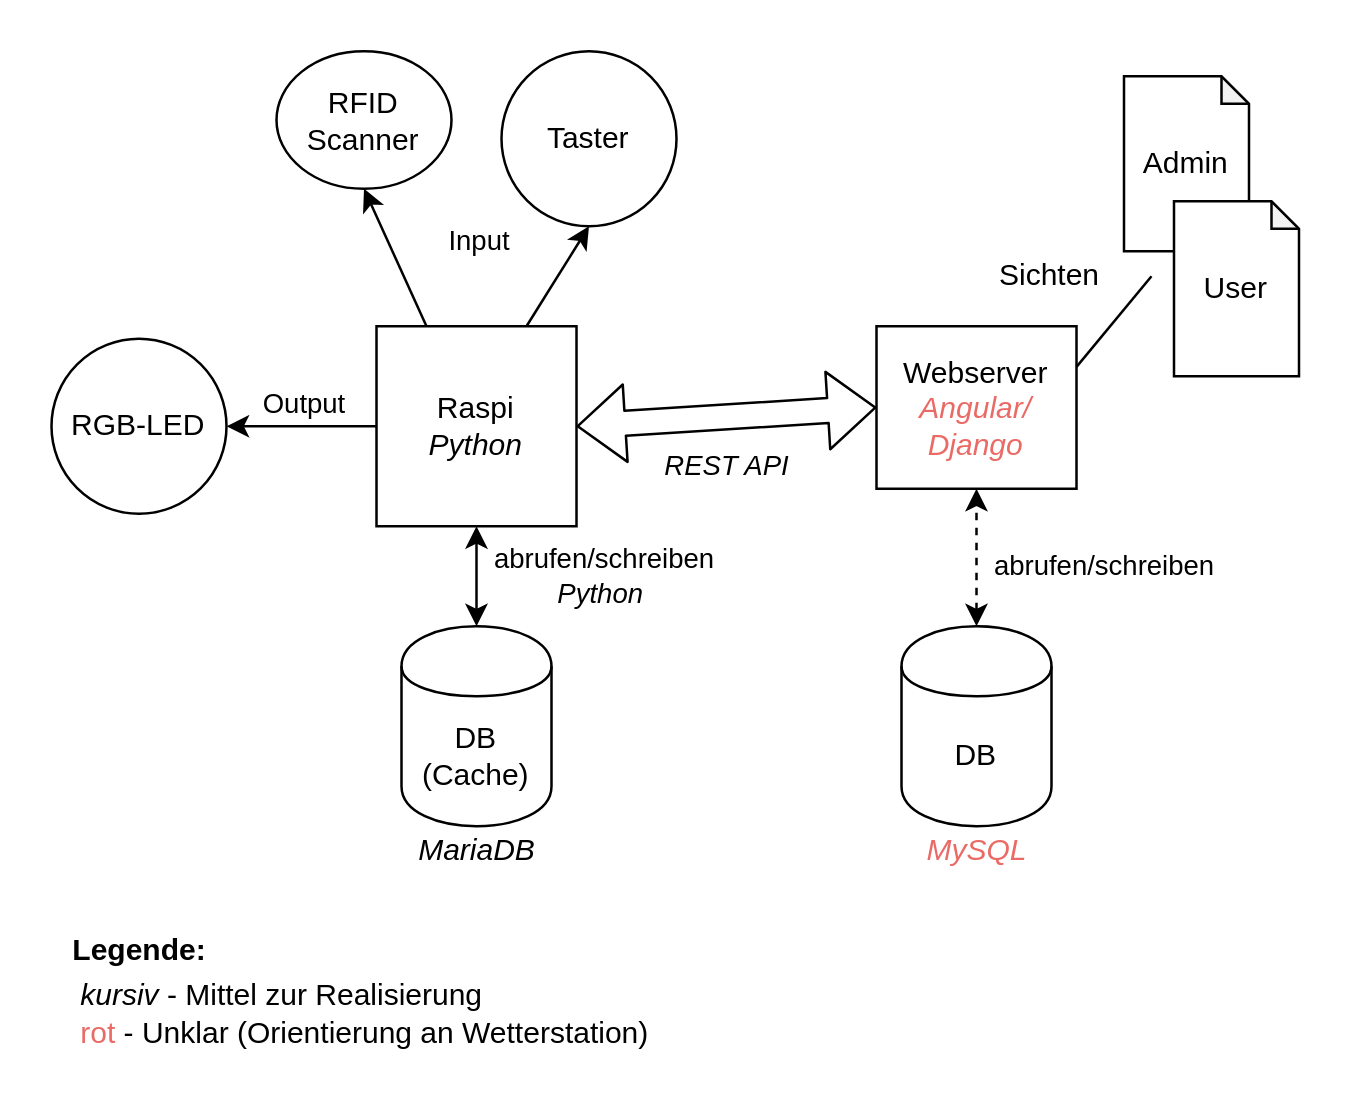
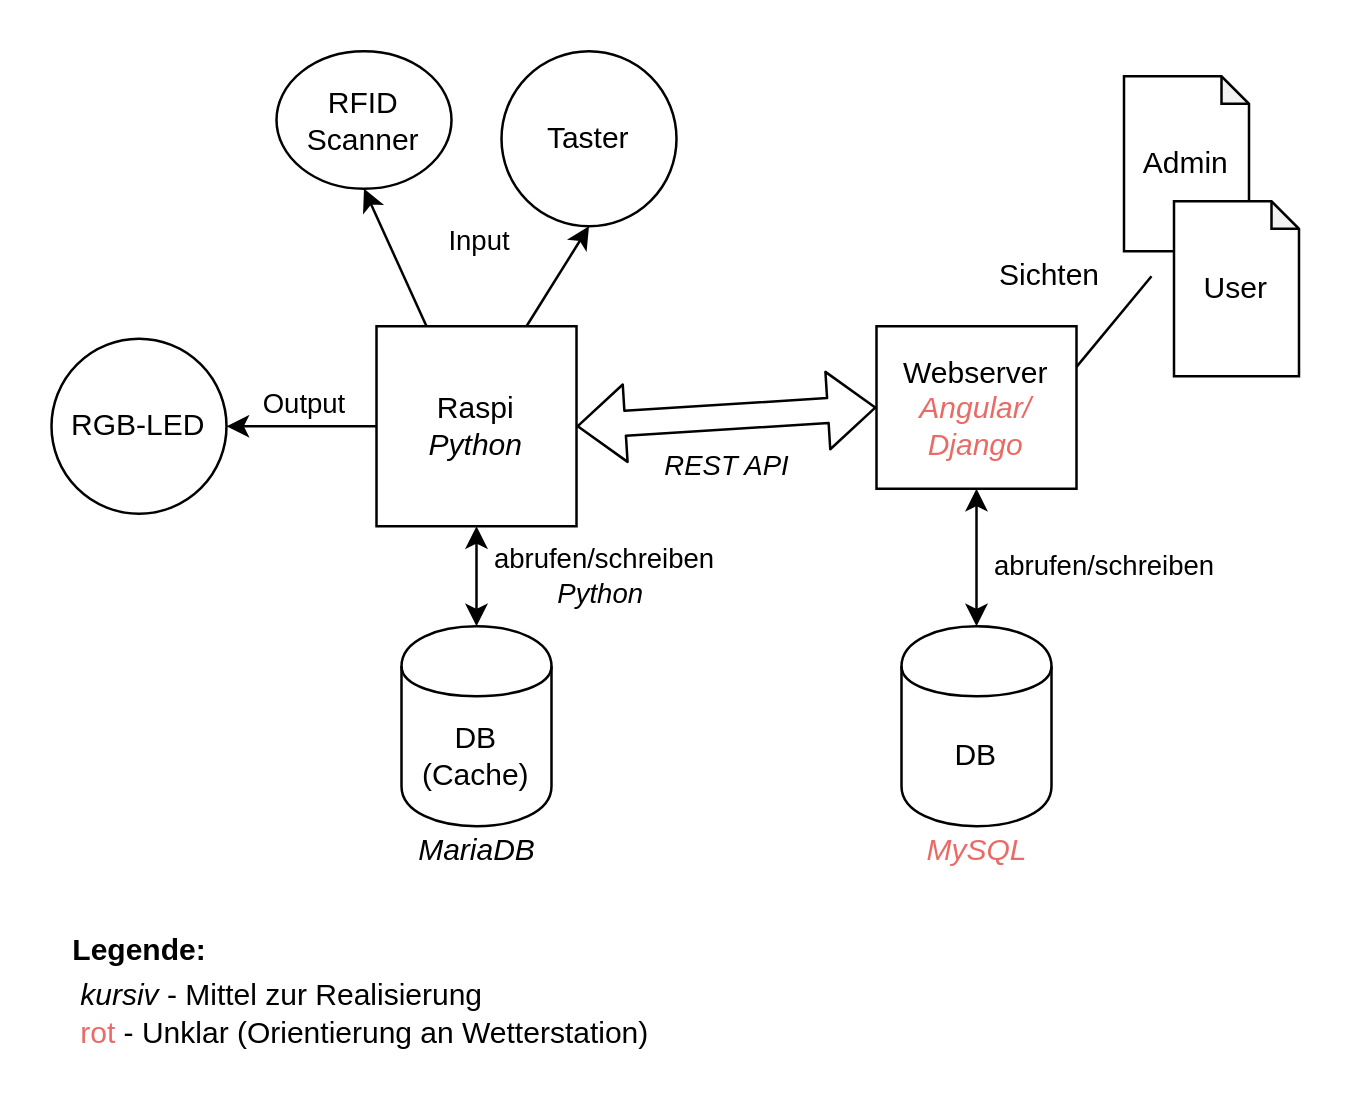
  <mxCell id="0" />
  <mxCell id="1" parent="0" />
  <mxCell id="2" value="Raspi&lt;i&gt;&lt;br&gt;Python&lt;/i&gt;" style="whiteSpace=wrap;html=1;aspect=fixed;" parent="1" vertex="1"><mxGeometry x="150" y="130" width="80" height="80" as="geometry" /></mxCell>
  <mxCell id="3" value="Webserver&lt;br&gt;&lt;i&gt;&lt;font color=&quot;#ea6b66&quot;&gt;Angular/&lt;br&gt;Django&lt;br&gt;&lt;/font&gt;&lt;/i&gt;" style="whiteSpace=wrap;html=1;aspect=fixed;" parent="1" vertex="1"><mxGeometry x="350" y="130" width="80" height="65" as="geometry" /></mxCell>
  <mxCell id="4" value="" style="shape=flexArrow;endArrow=classic;startArrow=classic;html=1;exitX=1;exitY=0.5;exitDx=0;exitDy=0;entryX=0;entryY=0.5;entryDx=0;entryDy=0;" parent="1" source="2" target="3" edge="1"><mxGeometry width="50" height="50" relative="1" as="geometry"><mxPoint x="400" y="270" as="sourcePoint" /><mxPoint x="450" y="220" as="targetPoint" /></mxGeometry></mxCell>
  <mxCell id="5" value="&lt;i&gt;REST API&lt;/i&gt;" style="edgeLabel;html=1;align=center;verticalAlign=middle;resizable=0;points=[];" parent="4" vertex="1" connectable="0"><mxGeometry x="0.138" y="-2" relative="1" as="geometry"><mxPoint x="-8.57" y="18" as="offset" /></mxGeometry></mxCell>
  <mxCell id="6" value="DB" style="shape=cylinder;whiteSpace=wrap;html=1;boundedLbl=1;backgroundOutline=1;" parent="1" vertex="1"><mxGeometry x="360" y="250" width="60" height="80" as="geometry" /></mxCell>
- <mxCell id="7" value="" style="endArrow=classic;startArrow=classic;html=1;entryX=0.5;entryY=1;entryDx=0;entryDy=0;exitX=0.5;exitY=0;exitDx=0;exitDy=0;dashed=1;" parent="1" source="6" target="3" edge="1"><mxGeometry width="50" height="50" relative="1" as="geometry"><mxPoint x="400" y="270" as="sourcePoint" /><mxPoint x="450" y="220" as="targetPoint" /></mxGeometry></mxCell>
+ <mxCell id="7" value="" style="endArrow=classic;startArrow=classic;html=1;entryX=0.5;entryY=1;entryDx=0;entryDy=0;exitX=0.5;exitY=0;exitDx=0;exitDy=0;" parent="1" source="6" target="3" edge="1"><mxGeometry width="50" height="50" relative="1" as="geometry"><mxPoint x="400" y="270" as="sourcePoint" /><mxPoint x="450" y="220" as="targetPoint" /></mxGeometry></mxCell>
  <mxCell id="8" value="abrufen/schreiben" style="edgeLabel;html=1;align=center;verticalAlign=middle;resizable=0;points=[];" parent="7" vertex="1" connectable="0"><mxGeometry x="-0.371" y="-2" relative="1" as="geometry"><mxPoint x="48" y="-7.43" as="offset" /></mxGeometry></mxCell>
  <mxCell id="9" value="Admin" style="shape=note;whiteSpace=wrap;html=1;backgroundOutline=1;darkOpacity=0.05;size=11;" parent="1" vertex="1"><mxGeometry x="449" y="30" width="50" height="70" as="geometry" /></mxCell>
  <mxCell id="10" value="User" style="shape=note;whiteSpace=wrap;html=1;backgroundOutline=1;darkOpacity=0.05;size=11;" parent="1" vertex="1"><mxGeometry x="469" y="80" width="50" height="70" as="geometry" /></mxCell>
  <mxCell id="11" value="" style="endArrow=none;html=1;exitX=1;exitY=0.25;exitDx=0;exitDy=0;" parent="1" source="3" edge="1"><mxGeometry width="50" height="50" relative="1" as="geometry"><mxPoint x="360" y="190" as="sourcePoint" /><mxPoint x="460" y="110" as="targetPoint" /></mxGeometry></mxCell>
  <mxCell id="12" value="RFID Scanner" style="ellipse;whiteSpace=wrap;html=1;" parent="1" vertex="1"><mxGeometry x="110" y="20" width="70" height="55" as="geometry" /></mxCell>
  <mxCell id="13" value="Taster" style="ellipse;whiteSpace=wrap;html=1;" parent="1" vertex="1"><mxGeometry x="200" y="20" width="70" height="70" as="geometry" /></mxCell>
  <mxCell id="14" value="RGB-LED" style="ellipse;whiteSpace=wrap;html=1;" parent="1" vertex="1"><mxGeometry y="135" width="70" height="70" as="geometry" x="20" /></mxCell>
  <mxCell id="15" value="" style="endArrow=classic;html=1;entryX=1;entryY=0.5;entryDx=0;entryDy=0;" parent="1" target="14" edge="1"><mxGeometry width="50" height="50" relative="1" as="geometry"><mxPoint x="150" y="170" as="sourcePoint" /><mxPoint x="330" y="140" as="targetPoint" /></mxGeometry></mxCell>
  <mxCell id="16" value="Output" style="edgeLabel;html=1;align=center;verticalAlign=middle;resizable=0;points=[];" parent="15" vertex="1" connectable="0"><mxGeometry x="0.343" y="-2" relative="1" as="geometry"><mxPoint x="10.57" y="-8" as="offset" /></mxGeometry></mxCell>
  <mxCell id="17" value="" style="endArrow=classic;html=1;entryX=0.5;entryY=1;entryDx=0;entryDy=0;" parent="1" target="13" edge="1"><mxGeometry width="50" height="50" relative="1" as="geometry"><mxPoint x="210" y="130" as="sourcePoint" /><mxPoint x="320" y="80" as="targetPoint" /></mxGeometry></mxCell>
  <mxCell id="18" value="" style="endArrow=classic;html=1;entryX=0.5;entryY=1;entryDx=0;entryDy=0;" parent="1" target="12" edge="1"><mxGeometry width="50" height="50" relative="1" as="geometry"><mxPoint x="170" y="130" as="sourcePoint" /><mxPoint x="130" y="130" as="targetPoint" /></mxGeometry></mxCell>
  <mxCell id="19" value="Input" style="edgeLabel;html=1;align=center;verticalAlign=middle;resizable=0;points=[];" parent="18" vertex="1" connectable="0"><mxGeometry x="-0.351" y="-2" relative="1" as="geometry"><mxPoint x="26.48" y="-15.86" as="offset" /></mxGeometry></mxCell>
  <mxCell id="20" value="&lt;i&gt;&lt;font color=&quot;#ea6b66&quot;&gt;MySQL&lt;/font&gt;&lt;/i&gt;" style="text;html=1;align=center;verticalAlign=middle;resizable=0;points=[];autosize=1;" parent="1" vertex="1"><mxGeometry x="360" y="330" width="60" height="20" as="geometry" /></mxCell>
  <mxCell id="21" value="Sichten" style="text;html=1;align=center;verticalAlign=middle;resizable=0;points=[];autosize=1;" parent="1" vertex="1"><mxGeometry x="389" y="100" width="60" height="20" as="geometry" /></mxCell>
  <mxCell id="22" value="&lt;b&gt;Legende:&lt;/b&gt;" style="text;html=1;align=center;verticalAlign=middle;resizable=0;points=[];autosize=1;" parent="1" vertex="1"><mxGeometry y="370" width="70" height="20" as="geometry" x="20" /></mxCell>
  <mxCell id="23" value="&lt;i&gt;kursiv&lt;/i&gt; - Mittel zur Realisierung&lt;br&gt;&lt;font color=&quot;#ea6b66&quot;&gt;rot &lt;/font&gt;&lt;span&gt;- Unklar (Orientierung an Wetterstation)&lt;/span&gt;" style="text;html=1;align=left;verticalAlign=middle;resizable=0;points=[];autosize=1;" parent="1" vertex="1"><mxGeometry x="30" y="390" width="240" height="30" as="geometry" /></mxCell>
  <mxCell id="24" value="DB (Cache)" style="shape=cylinder;whiteSpace=wrap;html=1;boundedLbl=1;backgroundOutline=1;" vertex="1" parent="1"><mxGeometry x="160" y="250" width="60" height="80" as="geometry" /></mxCell>
  <mxCell id="25" value="" style="endArrow=classic;startArrow=classic;html=1;entryX=0.5;entryY=1;entryDx=0;entryDy=0;exitX=0.5;exitY=0;exitDx=0;exitDy=0;" edge="1" parent="1" source="24" target="2"><mxGeometry width="50" height="50" relative="1" as="geometry"><mxPoint x="189.71" y="250" as="sourcePoint" /><mxPoint x="189.71" y="210" as="targetPoint" /></mxGeometry></mxCell>
  <mxCell id="26" value="abrufen/schreiben&lt;br&gt;&lt;i&gt;Python&amp;nbsp;&lt;/i&gt;" style="edgeLabel;html=1;align=center;verticalAlign=middle;resizable=0;points=[];" vertex="1" connectable="0" parent="25"><mxGeometry x="-0.371" y="-2" relative="1" as="geometry"><mxPoint x="48" y="-7.43" as="offset" /></mxGeometry></mxCell>
  <mxCell id="27" value="&lt;i&gt;&lt;font&gt;MariaDB&lt;/font&gt;&lt;/i&gt;" style="text;html=1;align=center;verticalAlign=middle;resizable=0;points=[];autosize=1;" vertex="1" parent="1"><mxGeometry x="160" y="330" width="60" height="20" as="geometry" /></mxCell>
